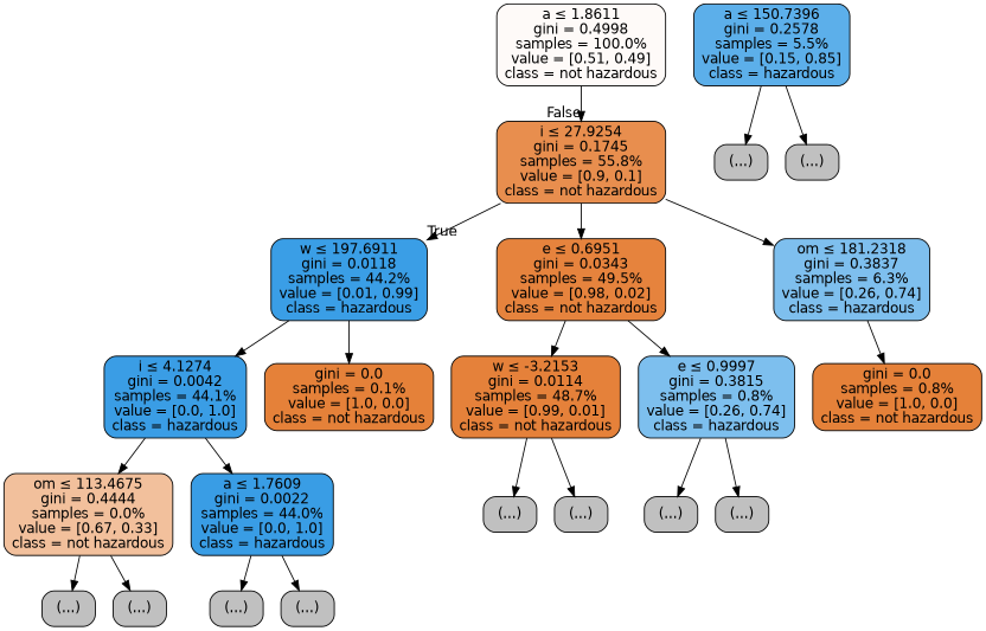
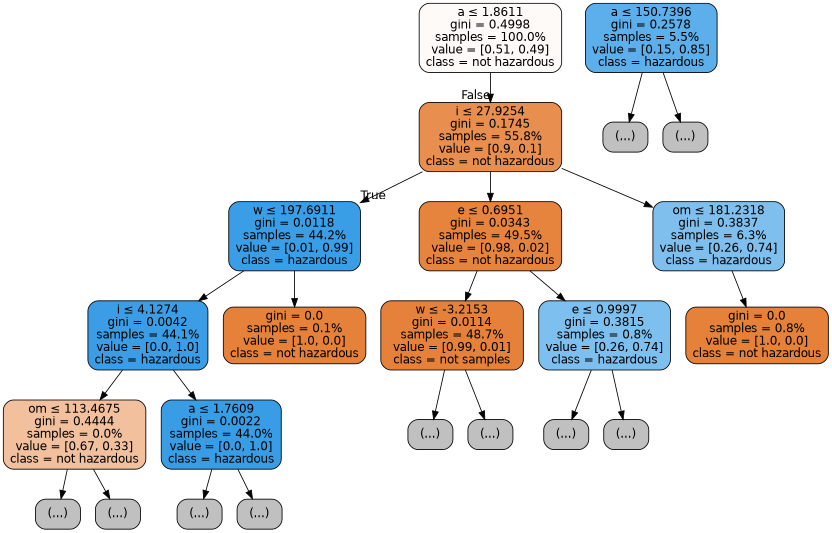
  digraph {
    node [color=black fillcolor="#C0C0C0" fontname=helvetica shape=box style="filled, rounded"]
    edge [fontname=helvetica]
    n1 [fillcolor="#e5813909" label=<a &le; 1.8611<br/>gini = 0.4998<br/>samples = 100.0%<br/>value = [0.51, 0.49]<br/>class = not hazardous>]
    n2 [fillcolor="#e58139e4" label=<i &le; 27.9254<br/>gini = 0.1745<br/>samples = 55.8%<br/>value = [0.9, 0.1]<br/>class = not hazardous>]
    n3 [fillcolor="#399de5fd" label=<w &le; 197.6911<br/>gini = 0.0118<br/>samples = 44.2%<br/>value = [0.01, 0.99]<br/>class = hazardous>]
    n4 [fillcolor="#399de5fe" label=<i &le; 4.1274<br/>gini = 0.0042<br/>samples = 44.1%<br/>value = [0.0, 1.0]<br/>class = hazardous>]
    n5 [fillcolor="#e58139ff" label=<gini = 0.0<br/>samples = 0.1%<br/>value = [1.0, 0.0]<br/>class = not hazardous>]
    n6 [fillcolor="#e58139fa" label=<e &le; 0.6951<br/>gini = 0.0343<br/>samples = 49.5%<br/>value = [0.98, 0.02]<br/>class = not hazardous>]
    n7 [fillcolor="#399de5a6" label=<om &le; 181.2318<br/>gini = 0.3837<br/>samples = 6.3%<br/>value = [0.26, 0.74]<br/>class = hazardous>]
    n8 [fillcolor="#e581397f" label=<om &le; 113.4675<br/>gini = 0.4444<br/>samples = 0.0%<br/>value = [0.67, 0.33]<br/>class = not hazardous>]
    n9 [fillcolor="#399de5ff" label=<a &le; 1.7609<br/>gini = 0.0022<br/>samples = 44.0%<br/>value = [0.0, 1.0]<br/>class = hazardous>]
    n10 [label="(...)"]
    n11 [label="(...)"]
    n12 [label="(...)"]
    n13 [label="(...)"]
-   n14 [fillcolor="#e58139fe" label=<w &le; -3.2153<br/>gini = 0.0114<br/>samples = 48.7%<br/>value = [0.99, 0.01]<br/>class = not hazardous>]
+   n14 [fillcolor="#e58139fe" label=<w &le; -3.2153<br/>gini = 0.0114<br/>samples = 48.7%<br/>value = [0.99, 0.01]<br/>class = not samples>]
    n15 [fillcolor="#399de5a7" label=<e &le; 0.9997<br/>gini = 0.3815<br/>samples = 0.8%<br/>value = [0.26, 0.74]<br/>class = hazardous>]
    n16 [fillcolor="#e58139ff" label=<gini = 0.0<br/>samples = 0.8%<br/>value = [1.0, 0.0]<br/>class = not hazardous>]
    n17 [label="(...)"]
    n18 [label="(...)"]
    n19 [label="(...)"]
    n20 [label="(...)"]
    n21 [fillcolor="#399de5d1" label=<a &le; 150.7396<br/>gini = 0.2578<br/>samples = 5.5%<br/>value = [0.15, 0.85]<br/>class = hazardous>]
    n22 [label="(...)"]
    n23 [label="(...)"]
    n1 -> n2 [headlabel=False labelangle=-45 labeldistance=2.5]
    n2 -> n3 [headlabel=True labelangle=45 labeldistance=2.5]
    n2 -> n6
    n2 -> n7
    n3 -> n4
    n3 -> n5
    n4 -> n8
    n4 -> n9
    n6 -> n14
    n6 -> n15
    n7 -> n16
    n8 -> n10
    n8 -> n11
    n9 -> n12
    n9 -> n13
    n14 -> n17
    n14 -> n18
    n15 -> n19
    n15 -> n20
    n21 -> n22
    n21 -> n23
  }
